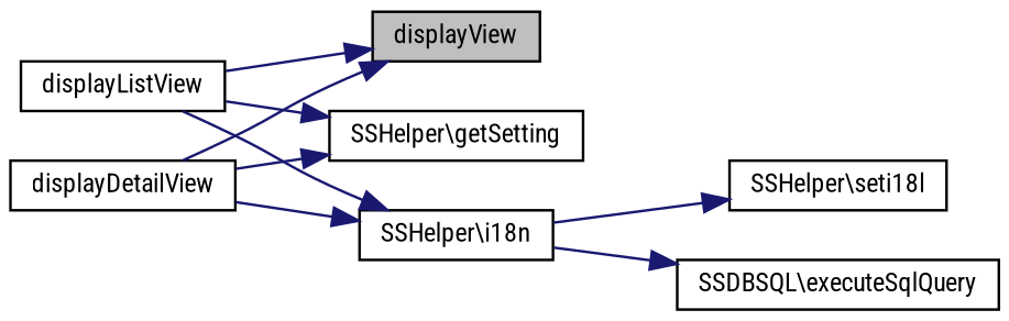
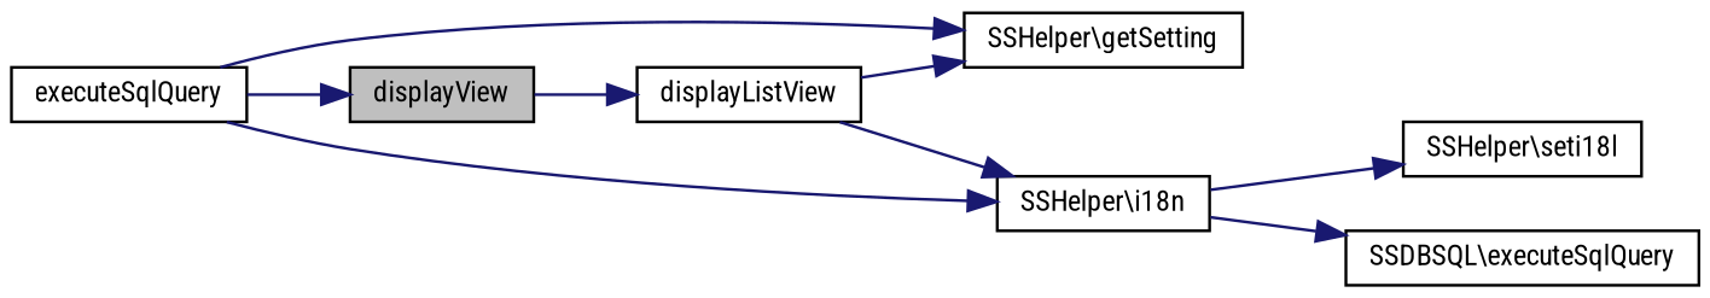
  digraph {
    fontname="Roboto Condensed"
    rankdir=LR
    node [color=black fillcolor=white fontname="Roboto Condensed" fontsize=10 shape=record style=filled]
    edge [color=midnightblue fontname="Roboto Condensed" fontsize=10 labelfontname=Helvetica labelfontsize=10 style=solid]
    n1 [fillcolor=grey75 fontcolor=black height=0.2 label=displayView width=0.4]
    n2 [height=0.2 label=displayListView width=0.4]
    n3 [height=0.2 label="SSHelper\\getSetting" width=0.4]
    n4 [height=0.2 label="SSHelper\\i18n" width=0.4]
-   n5 [height=0.2 label=displayDetailView width=0.4]
+   n5 [height=0.2 label=executeSqlQuery width=0.4]
    n6 [height=0.2 label="SSHelper\\seti18l" width=0.4]
    n7 [height=0.2 label="SSDBSQL\\executeSqlQuery" width=0.4]
-   n2 -> n1
+   n1 -> n2
    n2 -> n3
    n2 -> n4
    n4 -> n6
    n4 -> n7
    n5 -> n1
    n5 -> n3
    n5 -> n4
  }
